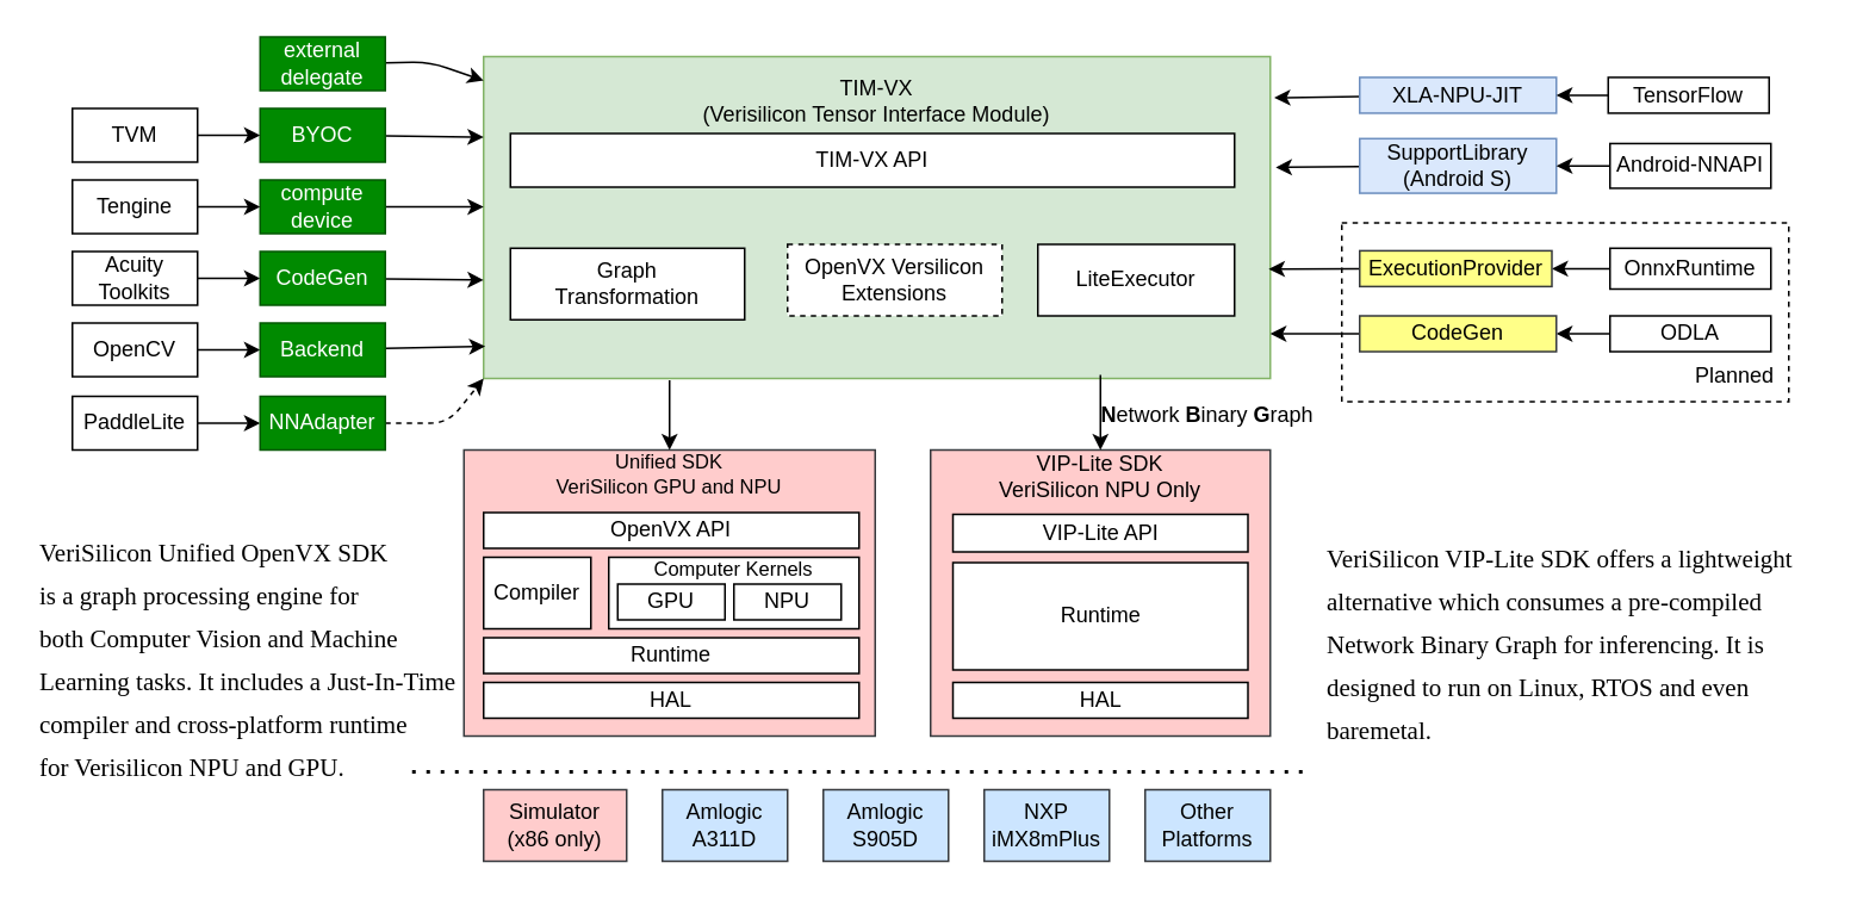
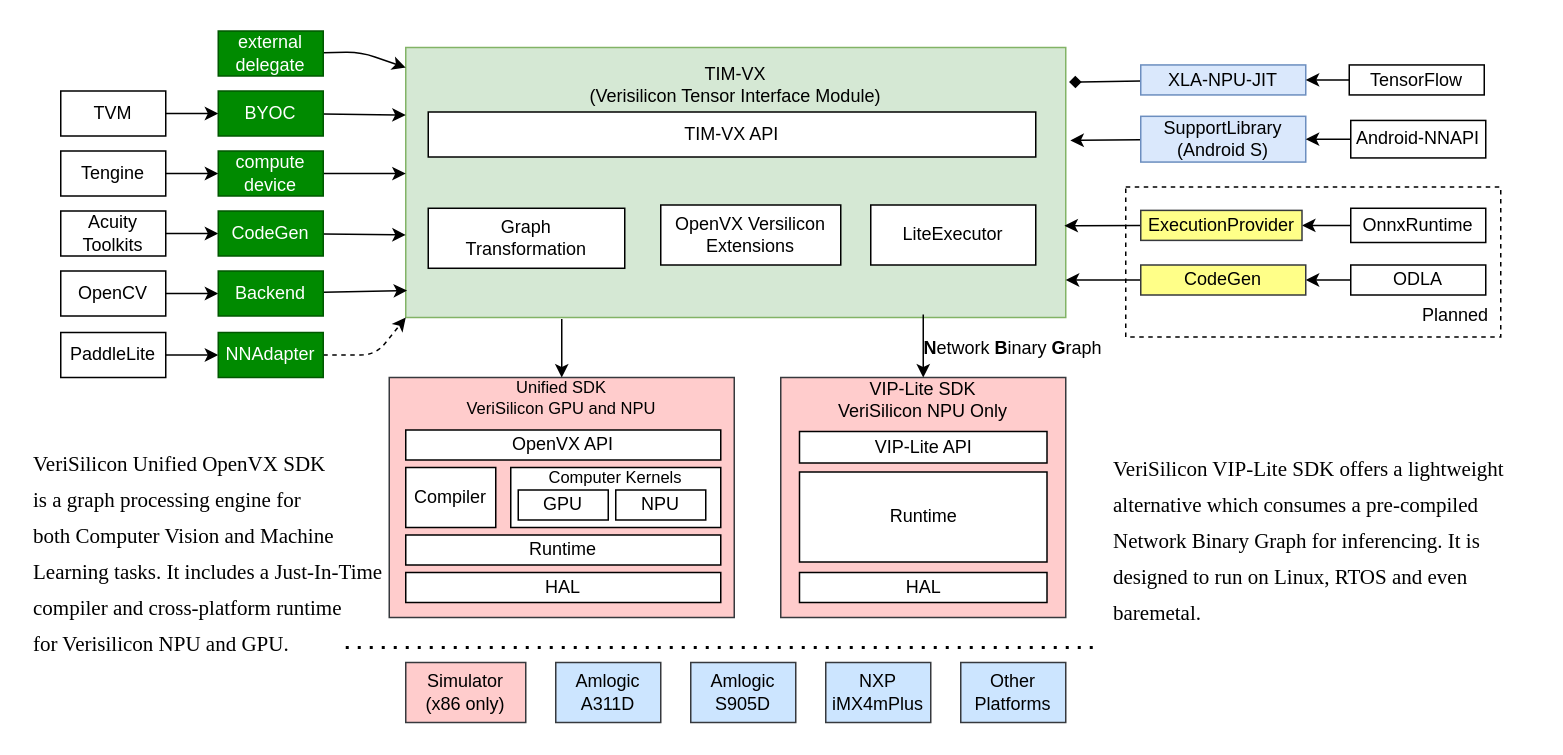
  <mxCell id="0" />
  <mxCell id="1" parent="0" />
  <mxCell id="2" value="" style="rounded=0;whiteSpace=wrap;html=1;strokeColor=#000000;fontColor=#000000;dashed=1;" parent="1" vertex="1"><mxGeometry x="750" y="124" width="250" height="100" as="geometry" /></mxCell>
  <mxCell id="3" value="Unified SDK&lt;br style=&quot;font-size: 11px&quot;&gt;VeriSilicon GPU and NPU&lt;br&gt;&lt;br&gt;&lt;br&gt;&lt;br&gt;&lt;br&gt;&lt;br&gt;&lt;br style=&quot;font-size: 11px&quot;&gt;&lt;br style=&quot;font-size: 11px&quot;&gt;&lt;br style=&quot;font-size: 11px&quot;&gt;&lt;br style=&quot;font-size: 11px&quot;&gt;&lt;br style=&quot;font-size: 11px&quot;&gt;" style="rounded=0;whiteSpace=wrap;html=1;fillColor=#ffcccc;fontSize=11;strokeColor=#36393d;" parent="1" vertex="1"><mxGeometry x="259" y="251" width="230" height="160" as="geometry" /></mxCell>
  <mxCell id="4" value="Computer Kernels&lt;br style=&quot;font-size: 11px;&quot;&gt;&lt;br style=&quot;font-size: 11px;&quot;&gt;&lt;br style=&quot;font-size: 11px;&quot;&gt;" style="rounded=0;whiteSpace=wrap;html=1;fontSize=11;" parent="1" vertex="1"><mxGeometry x="340" y="311" width="140" height="40" as="geometry" /></mxCell>
  <mxCell id="5" value="TIM-VX&lt;br&gt;(Verisilicon Tensor Interface Module)&lt;br&gt;&lt;br&gt;&lt;br&gt;&lt;br&gt;&lt;br&gt;&lt;br&gt;&lt;br&gt;&lt;br&gt;&lt;br&gt;&lt;br&gt;" style="rounded=0;whiteSpace=wrap;html=1;fillColor=#d5e8d4;strokeColor=#82b366;" parent="1" vertex="1"><mxGeometry x="270" y="31" width="440" height="180" as="geometry" /></mxCell>
  <mxCell id="6" value="TIM-VX API" style="rounded=0;whiteSpace=wrap;html=1;" parent="1" vertex="1"><mxGeometry x="285" y="74" width="405" height="30" as="geometry" /></mxCell>
  <mxCell id="7" value="Graph&lt;br&gt;Transformation" style="rounded=0;whiteSpace=wrap;html=1;" parent="1" vertex="1"><mxGeometry x="285" y="138.18" width="131" height="40" as="geometry" /></mxCell>
- <mxCell id="8" value="OpenVX Versilicon Extensions" style="rounded=0;whiteSpace=wrap;html=1;align=center;dashed=1;" parent="1" vertex="1"><mxGeometry x="440" y="136" width="120" height="40" as="geometry" /></mxCell>
+ <mxCell id="8" value="OpenVX Versilicon Extensions" style="rounded=0;whiteSpace=wrap;html=1;align=center;" parent="1" vertex="1"><mxGeometry x="440" y="136" width="120" height="40" as="geometry" /></mxCell>
  <mxCell id="9" value="HAL" style="rounded=0;whiteSpace=wrap;html=1;" parent="1" vertex="1"><mxGeometry x="270" y="381" width="210" height="20" as="geometry" /></mxCell>
  <mxCell id="10" value="OpenVX API" style="rounded=0;whiteSpace=wrap;html=1;" parent="1" vertex="1"><mxGeometry x="270" y="286" width="210" height="20" as="geometry" /></mxCell>
  <mxCell id="11" value="Compiler" style="rounded=0;whiteSpace=wrap;html=1;" parent="1" vertex="1"><mxGeometry x="270" y="311" width="60" height="40" as="geometry" /></mxCell>
  <mxCell id="12" value="Amlogic&lt;br&gt;A311D" style="rounded=0;whiteSpace=wrap;html=1;fillColor=#cce5ff;strokeColor=#36393d;" parent="1" vertex="1"><mxGeometry x="370" y="441" width="70" height="40" as="geometry" /></mxCell>
- <mxCell id="13" value="NXP&lt;br&gt;iMX8mPlus" style="rounded=0;whiteSpace=wrap;html=1;fillColor=#cce5ff;strokeColor=#36393d;" parent="1" vertex="1"><mxGeometry x="550" y="441" width="70" height="40" as="geometry" /></mxCell>
+ <mxCell id="13" value="NXP&lt;br&gt;iMX4mPlus" style="rounded=0;whiteSpace=wrap;html=1;fillColor=#cce5ff;strokeColor=#36393d;" parent="1" vertex="1"><mxGeometry x="550" y="441" width="70" height="40" as="geometry" /></mxCell>
  <mxCell id="14" value="Simulator&lt;br&gt;(x86 only)" style="rounded=0;whiteSpace=wrap;html=1;fillColor=#ffcccc;strokeColor=#36393d;" parent="1" vertex="1"><mxGeometry x="270" y="441" width="80" height="40" as="geometry" /></mxCell>
  <mxCell id="15" style="edgeStyle=none;html=1;" parent="1" source="16" target="5" edge="1"><mxGeometry relative="1" as="geometry"><Array as="points"><mxPoint x="240" y="34" /></Array></mxGeometry></mxCell>
  <mxCell id="16" value="external&lt;br&gt;delegate" style="rounded=0;whiteSpace=wrap;html=1;fillColor=#008a00;strokeColor=#005700;fontColor=#ffffff;" parent="1" vertex="1"><mxGeometry x="145" y="20" width="70" height="30" as="geometry" /></mxCell>
  <mxCell id="17" style="edgeStyle=none;html=1;entryX=0;entryY=0.25;entryDx=0;entryDy=0;" parent="1" source="18" target="5" edge="1"><mxGeometry relative="1" as="geometry" /></mxCell>
  <mxCell id="18" value="BYOC" style="rounded=0;whiteSpace=wrap;html=1;fillColor=#008a00;strokeColor=#005700;fontColor=#ffffff;" parent="1" vertex="1"><mxGeometry x="145" y="60" width="70" height="30" as="geometry" /></mxCell>
  <mxCell id="19" style="edgeStyle=none;html=1;entryX=0;entryY=0.467;entryDx=0;entryDy=0;entryPerimeter=0;" parent="1" source="20" target="5" edge="1"><mxGeometry relative="1" as="geometry" /></mxCell>
  <mxCell id="20" value="compute&lt;br&gt;device" style="rounded=0;whiteSpace=wrap;html=1;fillColor=#008a00;strokeColor=#005700;fontColor=#ffffff;" parent="1" vertex="1"><mxGeometry x="145" y="100" width="70" height="30" as="geometry" /></mxCell>
  <mxCell id="21" style="edgeStyle=orthogonalEdgeStyle;rounded=0;orthogonalLoop=1;jettySize=auto;html=1;exitX=1;exitY=0.5;exitDx=0;exitDy=0;entryX=0;entryY=0.5;entryDx=0;entryDy=0;" parent="1" source="22" target="18" edge="1"><mxGeometry relative="1" as="geometry" /></mxCell>
  <mxCell id="22" value="TVM" style="rounded=0;whiteSpace=wrap;html=1;" parent="1" vertex="1"><mxGeometry x="40" y="60" width="70" height="30" as="geometry" /></mxCell>
  <mxCell id="23" style="edgeStyle=orthogonalEdgeStyle;rounded=0;orthogonalLoop=1;jettySize=auto;html=1;exitX=1;exitY=0.5;exitDx=0;exitDy=0;" parent="1" source="24" target="20" edge="1"><mxGeometry relative="1" as="geometry" /></mxCell>
  <mxCell id="24" value="Tengine" style="rounded=0;whiteSpace=wrap;html=1;" parent="1" vertex="1"><mxGeometry x="40" y="100" width="70" height="30" as="geometry" /></mxCell>
  <mxCell id="25" style="edgeStyle=orthogonalEdgeStyle;rounded=0;orthogonalLoop=1;jettySize=auto;html=1;exitX=1;exitY=0.5;exitDx=0;exitDy=0;entryX=0;entryY=0.5;entryDx=0;entryDy=0;fontSize=20;fontColor=#FFFFFF;" parent="1" source="26" target="57" edge="1"><mxGeometry relative="1" as="geometry" /></mxCell>
  <mxCell id="26" value="Acuity&lt;br&gt;Toolkits" style="rounded=0;whiteSpace=wrap;html=1;" parent="1" vertex="1"><mxGeometry x="40" y="140" width="70" height="30" as="geometry" /></mxCell>
  <mxCell id="27" value="Other Platforms" style="rounded=0;whiteSpace=wrap;html=1;fillColor=#cce5ff;strokeColor=#36393d;" parent="1" vertex="1"><mxGeometry x="640" y="441" width="70" height="40" as="geometry" /></mxCell>
  <mxCell id="28" value="" style="endArrow=none;dashed=1;html=1;dashPattern=1 3;strokeWidth=2;rounded=0;" parent="1" edge="1"><mxGeometry width="50" height="50" relative="1" as="geometry"><mxPoint x="230" y="431" as="sourcePoint" /><mxPoint x="730" y="431" as="targetPoint" /></mxGeometry></mxCell>
  <mxCell id="29" value="VIP-Lite SDK&lt;br&gt;VeriSilicon NPU Only&lt;br&gt;&lt;br&gt;&lt;br&gt;&lt;br&gt;&lt;br&gt;&lt;br&gt;&lt;br&gt;&lt;br&gt;&lt;br&gt;&lt;br&gt;" style="rounded=0;whiteSpace=wrap;html=1;fillColor=#ffcccc;strokeColor=#36393d;" parent="1" vertex="1"><mxGeometry x="520" y="251" width="190" height="160" as="geometry" /></mxCell>
  <mxCell id="30" value="HAL" style="rounded=0;whiteSpace=wrap;html=1;" parent="1" vertex="1"><mxGeometry x="532.5" y="381" width="165" height="20" as="geometry" /></mxCell>
  <mxCell id="31" value="Runtime" style="rounded=0;whiteSpace=wrap;html=1;" parent="1" vertex="1"><mxGeometry x="532.5" y="314" width="165" height="60" as="geometry" /></mxCell>
  <mxCell id="32" value="GPU" style="rounded=0;whiteSpace=wrap;html=1;" parent="1" vertex="1"><mxGeometry x="345" y="326" width="60" height="20" as="geometry" /></mxCell>
  <mxCell id="33" value="NPU" style="rounded=0;whiteSpace=wrap;html=1;" parent="1" vertex="1"><mxGeometry x="410" y="326" width="60" height="20" as="geometry" /></mxCell>
  <mxCell id="34" value="Runtime" style="rounded=0;whiteSpace=wrap;html=1;" parent="1" vertex="1"><mxGeometry x="270" y="356" width="210" height="20" as="geometry" /></mxCell>
  <mxCell id="35" value="LiteExecutor" style="rounded=0;whiteSpace=wrap;html=1;" parent="1" vertex="1"><mxGeometry x="580" y="136" width="110" height="40" as="geometry" /></mxCell>
  <mxCell id="36" value="" style="endArrow=classic;html=1;" parent="1" target="29" edge="1"><mxGeometry width="50" height="50" relative="1" as="geometry"><mxPoint x="615" y="209" as="sourcePoint" /><mxPoint x="790" y="211" as="targetPoint" /></mxGeometry></mxCell>
  <mxCell id="37" value="&lt;b&gt;N&lt;/b&gt;etwork &lt;b&gt;B&lt;/b&gt;inary &lt;b&gt;G&lt;/b&gt;raph" style="text;html=1;strokeColor=none;fillColor=none;align=center;verticalAlign=middle;whiteSpace=wrap;rounded=0;" parent="1" vertex="1"><mxGeometry x="610" y="222" width="130" height="20" as="geometry" /></mxCell>
  <mxCell id="38" value="" style="endArrow=classic;html=1;fontColor=#FF3333;entryX=0.5;entryY=0;entryDx=0;entryDy=0;" parent="1" target="3" edge="1"><mxGeometry width="50" height="50" relative="1" as="geometry"><mxPoint x="374" y="212" as="sourcePoint" /><mxPoint x="460" y="231" as="targetPoint" /></mxGeometry></mxCell>
- <mxCell id="39" style="edgeStyle=none;html=1;entryX=1.005;entryY=0.128;entryDx=0;entryDy=0;entryPerimeter=0;" edge="1" parent="1" source="40" target="5"><mxGeometry relative="1" as="geometry" /></mxCell>
+ <mxCell id="39" style="edgeStyle=none;html=1;entryX=1.005;entryY=0.128;entryDx=0;entryDy=0;entryPerimeter=0;endArrow=diamond;" edge="1" parent="1" source="40" target="5"><mxGeometry relative="1" as="geometry" /></mxCell>
  <mxCell id="40" value="XLA-NPU-JIT" style="rounded=0;whiteSpace=wrap;html=1;fillColor=#dae8fc;strokeColor=#6c8ebf;" parent="1" vertex="1"><mxGeometry x="760" y="42.63" width="110" height="20" as="geometry" /></mxCell>
  <mxCell id="41" style="edgeStyle=orthogonalEdgeStyle;rounded=0;orthogonalLoop=1;jettySize=auto;html=1;entryX=1;entryY=0.5;entryDx=0;entryDy=0;fontColor=#000000;" parent="1" source="42" target="40" edge="1"><mxGeometry relative="1" as="geometry" /></mxCell>
  <mxCell id="42" value="TensorFlow" style="rounded=0;whiteSpace=wrap;html=1;strokeColor=#000000;" parent="1" vertex="1"><mxGeometry x="899" y="42.63" width="90" height="20" as="geometry" /></mxCell>
  <mxCell id="43" style="edgeStyle=none;html=1;entryX=1.007;entryY=0.344;entryDx=0;entryDy=0;entryPerimeter=0;" edge="1" parent="1" source="44" target="5"><mxGeometry relative="1" as="geometry" /></mxCell>
  <mxCell id="44" value="SupportLibrary&lt;br&gt;(Android S)" style="rounded=0;whiteSpace=wrap;html=1;strokeColor=#6c8ebf;fillColor=#dae8fc;" parent="1" vertex="1"><mxGeometry x="760" y="76.88" width="110" height="30.5" as="geometry" /></mxCell>
  <mxCell id="45" style="edgeStyle=orthogonalEdgeStyle;rounded=0;orthogonalLoop=1;jettySize=auto;html=1;entryX=1;entryY=0.5;entryDx=0;entryDy=0;fontColor=#000000;" parent="1" source="46" target="44" edge="1"><mxGeometry relative="1" as="geometry" /></mxCell>
  <mxCell id="46" value="Android-NNAPI" style="rounded=0;whiteSpace=wrap;html=1;strokeColor=#000000;" parent="1" vertex="1"><mxGeometry x="900" y="79.63" width="90" height="25" as="geometry" /></mxCell>
  <mxCell id="47" value="" style="edgeStyle=orthogonalEdgeStyle;rounded=0;orthogonalLoop=1;jettySize=auto;html=1;fontColor=#000000;" parent="1" source="55" target="49" edge="1"><mxGeometry relative="1" as="geometry" /></mxCell>
  <mxCell id="48" style="edgeStyle=none;html=1;entryX=0.998;entryY=0.66;entryDx=0;entryDy=0;entryPerimeter=0;" parent="1" source="49" target="5" edge="1"><mxGeometry relative="1" as="geometry" /></mxCell>
  <mxCell id="49" value="ExecutionProvider" style="whiteSpace=wrap;html=1;rounded=0;fillColor=#ffff88;strokeColor=#36393d;" parent="1" vertex="1"><mxGeometry x="760" y="139.59" width="107.5" height="20" as="geometry" /></mxCell>
  <mxCell id="50" style="edgeStyle=orthogonalEdgeStyle;rounded=0;orthogonalLoop=1;jettySize=auto;html=1;entryX=1;entryY=0.5;entryDx=0;entryDy=0;fontColor=#000000;" parent="1" source="51" target="53" edge="1"><mxGeometry relative="1" as="geometry" /></mxCell>
  <mxCell id="51" value="ODLA" style="rounded=0;whiteSpace=wrap;html=1;strokeColor=#000000;fontColor=#000000;" parent="1" vertex="1"><mxGeometry x="900" y="176" width="90" height="20" as="geometry" /></mxCell>
  <mxCell id="52" style="edgeStyle=orthogonalEdgeStyle;rounded=0;orthogonalLoop=1;jettySize=auto;html=1;entryX=1;entryY=0.861;entryDx=0;entryDy=0;entryPerimeter=0;fontColor=#000000;" parent="1" source="53" target="5" edge="1"><mxGeometry relative="1" as="geometry" /></mxCell>
  <mxCell id="53" value="CodeGen" style="rounded=0;whiteSpace=wrap;html=1;strokeColor=#36393d;fillColor=#ffff88;" parent="1" vertex="1"><mxGeometry x="760" y="176" width="110" height="20" as="geometry" /></mxCell>
  <mxCell id="54" value="Planned" style="text;html=1;fillColor=none;align=center;verticalAlign=middle;whiteSpace=wrap;rounded=0;fontColor=#000000;dashed=1;" parent="1" vertex="1"><mxGeometry x="925" y="189" width="90" height="42" as="geometry" /></mxCell>
  <mxCell id="55" value="OnnxRuntime" style="rounded=0;whiteSpace=wrap;html=1;strokeColor=#000000;" parent="1" vertex="1"><mxGeometry x="900" y="138.18" width="90" height="22.82" as="geometry" /></mxCell>
  <mxCell id="56" style="edgeStyle=none;html=1;entryX=0;entryY=0.694;entryDx=0;entryDy=0;entryPerimeter=0;" parent="1" source="57" target="5" edge="1"><mxGeometry relative="1" as="geometry" /></mxCell>
  <mxCell id="57" value="CodeGen" style="rounded=0;whiteSpace=wrap;html=1;fillColor=#008a00;strokeColor=#005700;fontColor=#ffffff;" parent="1" vertex="1"><mxGeometry x="145" y="140" width="70" height="30" as="geometry" /></mxCell>
  <mxCell id="58" value="Amlogic&lt;br&gt;S905D" style="rounded=0;whiteSpace=wrap;html=1;fillColor=#cce5ff;strokeColor=#36393d;" parent="1" vertex="1"><mxGeometry x="460" y="441" width="70" height="40" as="geometry" /></mxCell>
  <mxCell id="59" value="VIP-Lite API" style="rounded=0;whiteSpace=wrap;html=1;" parent="1" vertex="1"><mxGeometry x="532.5" y="287" width="165" height="21" as="geometry" /></mxCell>
  <mxCell id="60" value="&lt;font color=&quot;#000000&quot; style=&quot;font-size: 14px&quot;&gt;&lt;font face=&quot;Times New Roman&quot;&gt;VeriSilicon Unified OpenVX SDK&lt;br&gt;is a graph processing engine for&lt;br&gt;both Computer Vision and Machine&lt;br&gt;Learning tasks. It includes a Just-In-Time&lt;br&gt;compiler and cross-platform runtime&lt;br&gt;for Verisilicon NPU and GPU.&lt;/font&gt;&lt;br&gt;&lt;/font&gt;" style="text;html=1;align=left;verticalAlign=middle;resizable=0;points=[];autosize=1;strokeColor=none;fillColor=none;fontSize=20;fontColor=#FFFFFF;" parent="1" vertex="1"><mxGeometry x="20" y="281" width="250" height="170" as="geometry" /></mxCell>
  <mxCell id="61" value="&lt;font color=&quot;#000000&quot; style=&quot;font-size: 14px&quot;&gt;&lt;font face=&quot;Times New Roman&quot;&gt;VeriSilicon VIP-Lite SDK offers a lightweight&lt;br&gt;alternative which consumes a pre-compiled&amp;nbsp;&lt;br&gt;Network Binary Graph for inferencing. It is&lt;br&gt;designed to run on Linux, RTOS and even&lt;br&gt;baremetal.&lt;/font&gt;&lt;br&gt;&lt;/font&gt;" style="text;html=1;align=left;verticalAlign=middle;resizable=0;points=[];autosize=1;strokeColor=none;fillColor=none;fontSize=20;fontColor=#FFFFFF;" parent="1" vertex="1"><mxGeometry x="740" y="287" width="280" height="140" as="geometry" /></mxCell>
  <mxCell id="62" style="edgeStyle=none;html=1;entryX=0;entryY=0.5;entryDx=0;entryDy=0;" parent="1" source="63" target="67" edge="1"><mxGeometry relative="1" as="geometry" /></mxCell>
  <mxCell id="63" value="OpenCV" style="rounded=0;whiteSpace=wrap;html=1;" parent="1" vertex="1"><mxGeometry x="40" y="180" width="70" height="30" as="geometry" /></mxCell>
  <mxCell id="64" style="edgeStyle=none;html=1;entryX=0;entryY=0.5;entryDx=0;entryDy=0;" parent="1" source="65" target="69" edge="1"><mxGeometry relative="1" as="geometry" /></mxCell>
  <mxCell id="65" value="PaddleLite" style="rounded=0;whiteSpace=wrap;html=1;" parent="1" vertex="1"><mxGeometry x="40" y="221" width="70" height="30" as="geometry" /></mxCell>
  <mxCell id="66" style="edgeStyle=none;html=1;entryX=0.002;entryY=0.9;entryDx=0;entryDy=0;entryPerimeter=0;" parent="1" source="67" target="5" edge="1"><mxGeometry relative="1" as="geometry" /></mxCell>
  <mxCell id="67" value="Backend" style="rounded=0;whiteSpace=wrap;html=1;fillColor=#008a00;strokeColor=#005700;fontColor=#ffffff;" parent="1" vertex="1"><mxGeometry x="145" y="180" width="70" height="30" as="geometry" /></mxCell>
  <mxCell id="68" style="edgeStyle=none;html=1;entryX=0;entryY=1;entryDx=0;entryDy=0;dashed=1;" parent="1" source="69" target="5" edge="1"><mxGeometry relative="1" as="geometry"><Array as="points"><mxPoint x="250" y="236" /></Array></mxGeometry></mxCell>
  <mxCell id="69" value="NNAdapter" style="rounded=0;whiteSpace=wrap;html=1;fillColor=#008a00;strokeColor=#005700;fontColor=#ffffff;" parent="1" vertex="1"><mxGeometry x="145" y="221" width="70" height="30" as="geometry" /></mxCell>
